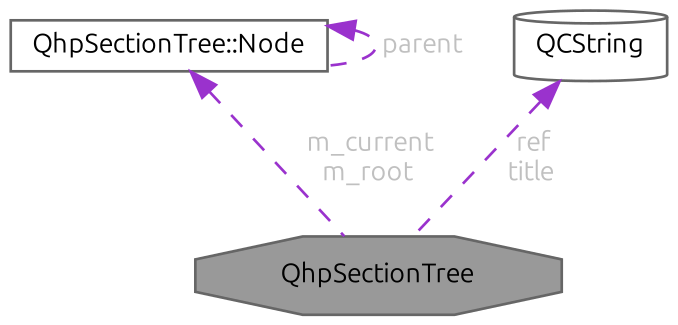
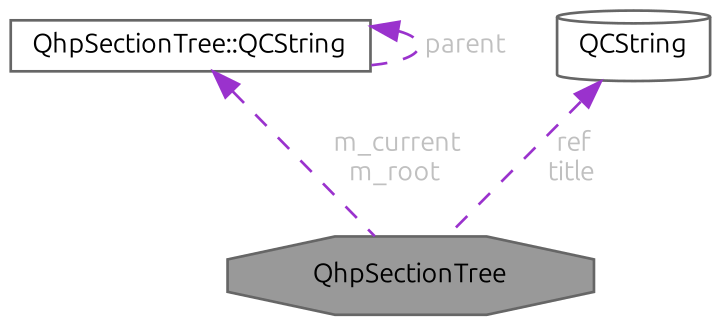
  digraph {
    fontname=Ubuntu
    node [color=gray40 fillcolor=white fontname=Ubuntu fontsize=10 style=filled]
    edge [color=darkorchid3 dir=back fontcolor=grey fontname=Ubuntu fontsize=10 labelfontname=Helvetica labelfontsize=10 style=dashed]
    n1 [fillcolor=grey60 fontcolor=black height=0.2 label=QhpSectionTree shape=octagon width=0.4]
-   n2 [height=0.2 label="QhpSectionTree::Node" shape=box width=0.4]
+   n2 [height=0.2 label="QhpSectionTree::QCString" shape=box width=0.4]
    n3 [height=0.2 label=QCString shape=cylinder width=0.4]
    n2 -> n1 [label=" m_current\nm_root"]
    n2 -> n2 [label=" parent"]
    n3 -> n1 [label=" ref\ntitle"]
  }
